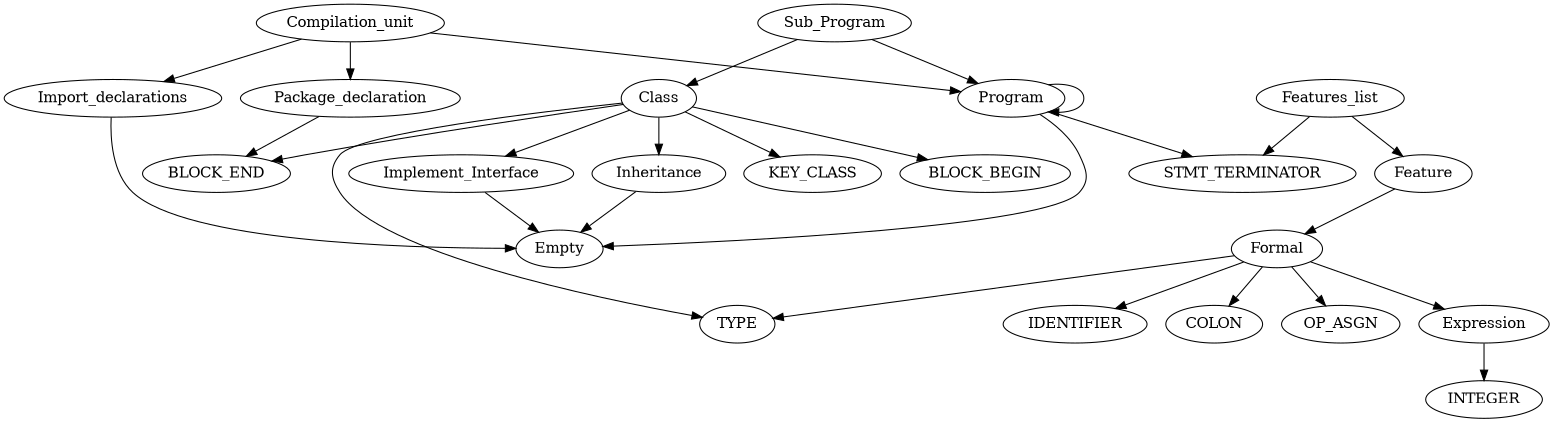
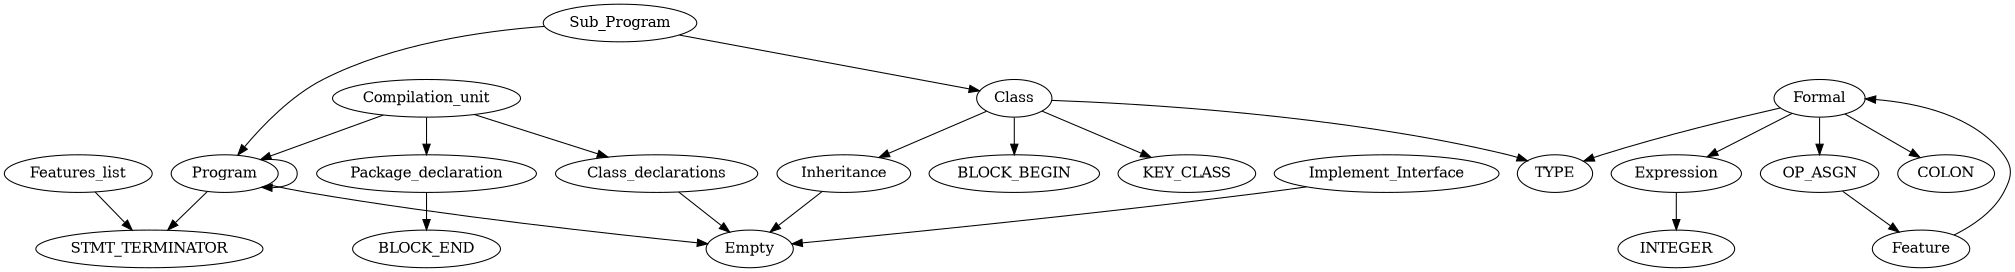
  digraph {
    Package_declaration
    BLOCK_END
-   Import_declarations
+   Import_declarations [label=Class_declarations]
    Empty
    Program
    STMT_TERMINATOR
    Sub_Program
    Class
    Inheritance
    Implement_Interface
    Expression
    INTEGER
    Formal
-   IDENTIFIER
    COLON
    TYPE
    OP_ASGN
    Feature
    Features_list
    KEY_CLASS
    BLOCK_BEGIN
    Compilation_unit
    Package_declaration -> BLOCK_END
    Import_declarations -> Empty
    Program -> Empty
    Program -> Program
    Program -> STMT_TERMINATOR
    Sub_Program -> Program
    Sub_Program -> Class
-   Class -> BLOCK_END
    Class -> Inheritance
-   Class -> Implement_Interface
    Class -> TYPE
    Class -> KEY_CLASS
    Class -> BLOCK_BEGIN
    Inheritance -> Empty
    Implement_Interface -> Empty
    Expression -> INTEGER
    Formal -> Expression
-   Formal -> IDENTIFIER
    Formal -> COLON
    Formal -> TYPE
    Formal -> OP_ASGN
    Feature -> Formal
    Features_list -> STMT_TERMINATOR
-   Features_list -> Feature
+   OP_ASGN -> Feature
    Compilation_unit -> Package_declaration
    Compilation_unit -> Import_declarations
    Compilation_unit -> Program
  }
